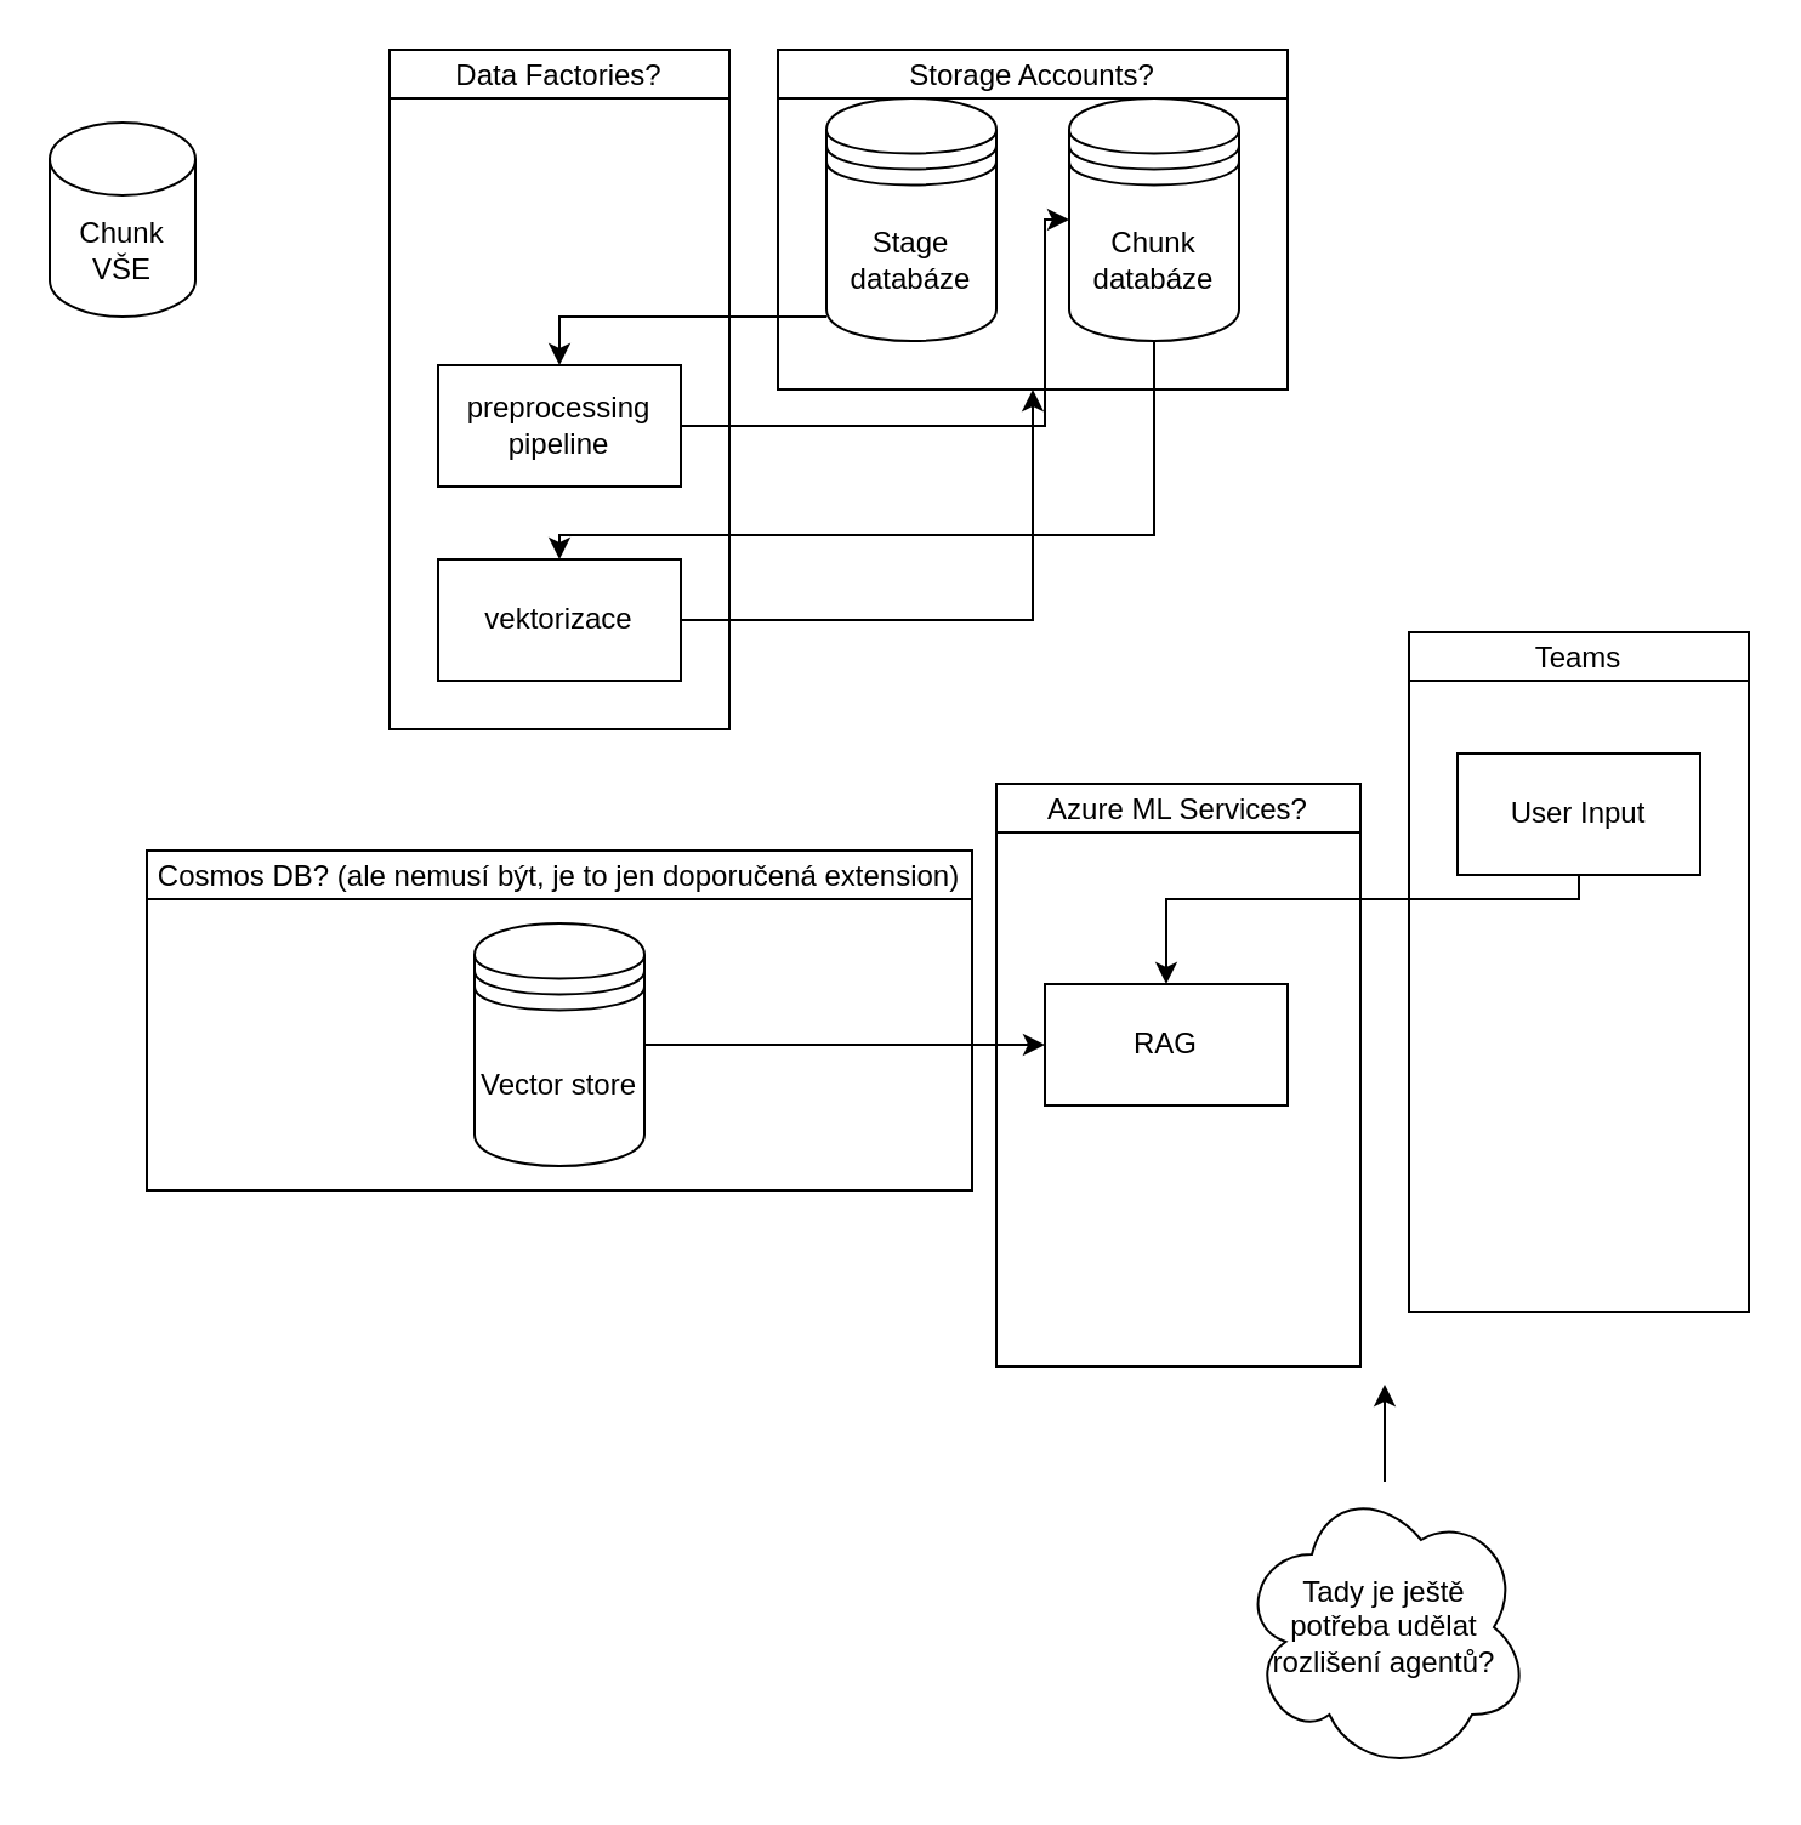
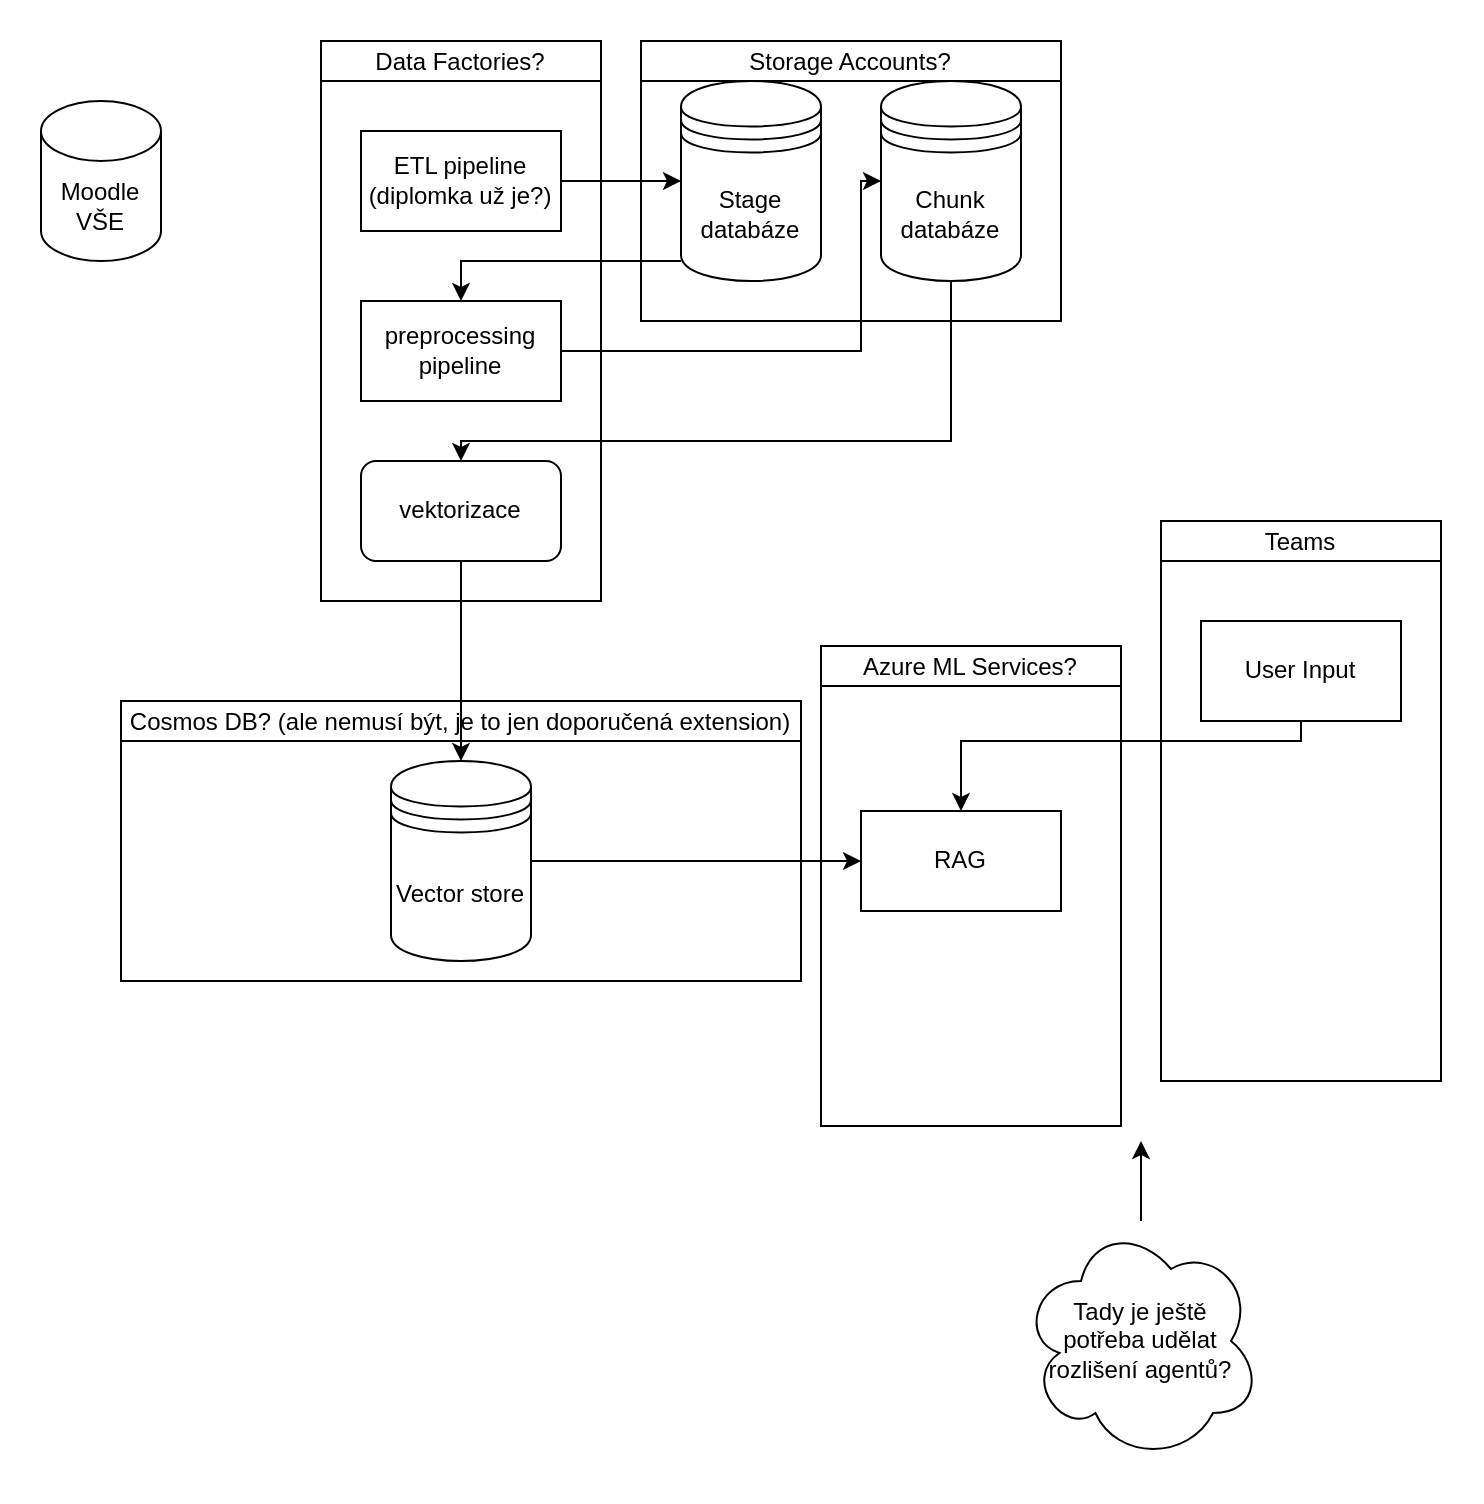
  <mxCell id="0" />
  <mxCell id="1" parent="0" />
  <mxCell id="2" value="Azure ML Services?" style="swimlane;fontStyle=0;childLayout=stackLayout;horizontal=1;startSize=20;fillColor=#ffffff;horizontalStack=0;resizeParent=1;resizeParentMax=0;resizeLast=0;collapsible=0;marginBottom=0;swimlaneFillColor=#ffffff;" vertex="1" parent="1"><mxGeometry x="410" y="322.5" width="150" height="240" as="geometry" /></mxCell>
  <mxCell id="3" value="Teams" style="swimlane;fontStyle=0;childLayout=stackLayout;horizontal=1;startSize=20;fillColor=#ffffff;horizontalStack=0;resizeParent=1;resizeParentMax=0;resizeLast=0;collapsible=0;marginBottom=0;swimlaneFillColor=#ffffff;" vertex="1" parent="1"><mxGeometry x="580" y="260" width="140" height="280" as="geometry" /></mxCell>
  <mxCell id="4" value="Cosmos DB? (ale nemusí být, je to jen doporučená extension)" style="swimlane;fontStyle=0;childLayout=stackLayout;horizontal=1;startSize=20;fillColor=#ffffff;horizontalStack=0;resizeParent=1;resizeParentMax=0;resizeLast=0;collapsible=0;marginBottom=0;swimlaneFillColor=#ffffff;" vertex="1" parent="1"><mxGeometry x="60" y="350" width="340" height="140" as="geometry" /></mxCell>
  <mxCell id="5" value="Storage Accounts?" style="swimlane;fontStyle=0;childLayout=stackLayout;horizontal=1;startSize=20;fillColor=#ffffff;horizontalStack=0;resizeParent=1;resizeParentMax=0;resizeLast=0;collapsible=0;marginBottom=0;swimlaneFillColor=#ffffff;" vertex="1" parent="1"><mxGeometry x="320" y="20" width="210" height="140" as="geometry" /></mxCell>
  <mxCell id="6" value="Data Factories?" style="swimlane;fontStyle=0;childLayout=stackLayout;horizontal=1;startSize=20;fillColor=#ffffff;horizontalStack=0;resizeParent=1;resizeParentMax=0;resizeLast=0;collapsible=0;marginBottom=0;swimlaneFillColor=#ffffff;" vertex="1" parent="1"><mxGeometry x="160" y="20" width="140" height="280" as="geometry" /></mxCell>
- <mxCell id="7" value="Chunk VŠE" style="shape=cylinder3;whiteSpace=wrap;html=1;boundedLbl=1;backgroundOutline=1;size=15;" vertex="1" parent="1"><mxGeometry x="20" y="50" width="60" height="80" as="geometry" /></mxCell>
+ <mxCell id="7" value="Moodle VŠE" style="shape=cylinder3;whiteSpace=wrap;html=1;boundedLbl=1;backgroundOutline=1;size=15;" vertex="1" parent="1"><mxGeometry x="20" y="50" width="60" height="80" as="geometry" /></mxCell>
  <mxCell id="8" style="edgeStyle=orthogonalEdgeStyle;rounded=0;orthogonalLoop=1;jettySize=auto;html=1;" edge="1" parent="1" source="9" target="13"><mxGeometry relative="1" as="geometry"><Array as="points"><mxPoint x="230" y="130" /></Array></mxGeometry></mxCell>
  <mxCell id="9" value="Stage databáze" style="shape=datastore;whiteSpace=wrap;html=1;" vertex="1" parent="1"><mxGeometry x="340" y="40" width="70" height="100" as="geometry" /></mxCell>
+ <mxCell id="10" style="edgeStyle=orthogonalEdgeStyle;rounded=0;orthogonalLoop=1;jettySize=auto;html=1;" edge="1" parent="1" source="11" target="9"><mxGeometry relative="1" as="geometry" /></mxCell>
+ <mxCell id="11" value="ETL pipeline&lt;br&gt;(diplomka už je?)" style="html=1;dashed=0;whiteSpace=wrap;" vertex="1" parent="1"><mxGeometry x="180" y="65" width="100" height="50" as="geometry" /></mxCell>
  <mxCell id="12" style="edgeStyle=orthogonalEdgeStyle;rounded=0;orthogonalLoop=1;jettySize=auto;html=1;entryX=0;entryY=0.5;entryDx=0;entryDy=0;" edge="1" parent="1" source="13" target="15"><mxGeometry relative="1" as="geometry"><Array as="points"><mxPoint x="430" y="175" /><mxPoint x="430" y="90" /></Array></mxGeometry></mxCell>
  <mxCell id="13" value="preprocessing pipeline" style="html=1;dashed=0;whiteSpace=wrap;" vertex="1" parent="1"><mxGeometry x="180" y="150" width="100" height="50" as="geometry" /></mxCell>
  <mxCell id="14" style="edgeStyle=orthogonalEdgeStyle;rounded=0;orthogonalLoop=1;jettySize=auto;html=1;" edge="1" parent="1" source="15" target="17"><mxGeometry relative="1" as="geometry"><Array as="points"><mxPoint x="475" y="220" /><mxPoint x="230" y="220" /></Array></mxGeometry></mxCell>
  <mxCell id="15" value="Chunk databáze" style="shape=datastore;whiteSpace=wrap;html=1;" vertex="1" parent="1"><mxGeometry x="440" y="40" width="70" height="100" as="geometry" /></mxCell>
- <mxCell id="16" style="edgeStyle=orthogonalEdgeStyle;rounded=0;orthogonalLoop=1;jettySize=auto;html=1;" edge="1" parent="1" source="17" target="5"><mxGeometry relative="1" as="geometry" /></mxCell>
- <mxCell id="17" value="vektorizace" style="html=1;dashed=0;whiteSpace=wrap;" vertex="1" parent="1"><mxGeometry x="180" y="230" width="100" height="50" as="geometry" /></mxCell>
+ <mxCell id="16" style="edgeStyle=orthogonalEdgeStyle;rounded=0;orthogonalLoop=1;jettySize=auto;html=1;" edge="1" parent="1" source="17" target="19"><mxGeometry relative="1" as="geometry" /></mxCell>
+ <mxCell id="17" value="vektorizace" style="html=1;dashed=0;whiteSpace=wrap;rounded=1;" vertex="1" parent="1"><mxGeometry x="180" y="230" width="100" height="50" as="geometry" /></mxCell>
  <mxCell id="18" style="edgeStyle=orthogonalEdgeStyle;rounded=0;orthogonalLoop=1;jettySize=auto;html=1;" edge="1" parent="1" source="19" target="20"><mxGeometry relative="1" as="geometry" /></mxCell>
  <mxCell id="19" value="Vector store" style="shape=datastore;whiteSpace=wrap;html=1;" vertex="1" parent="1"><mxGeometry x="195" y="380" width="70" height="100" as="geometry" /></mxCell>
  <mxCell id="20" value="RAG" style="html=1;dashed=0;whiteSpace=wrap;" vertex="1" parent="1"><mxGeometry x="430" y="405" width="100" height="50" as="geometry" /></mxCell>
  <mxCell id="21" style="edgeStyle=orthogonalEdgeStyle;rounded=0;orthogonalLoop=1;jettySize=auto;html=1;entryX=0.5;entryY=0;entryDx=0;entryDy=0;" edge="1" parent="1" source="22" target="20"><mxGeometry relative="1" as="geometry"><Array as="points"><mxPoint x="650" y="370" /><mxPoint x="480" y="370" /></Array></mxGeometry></mxCell>
  <mxCell id="22" value="User Input" style="html=1;dashed=0;whiteSpace=wrap;" vertex="1" parent="1"><mxGeometry x="600" y="310" width="100" height="50" as="geometry" /></mxCell>
  <mxCell id="23" style="edgeStyle=orthogonalEdgeStyle;rounded=0;orthogonalLoop=1;jettySize=auto;html=1;" edge="1" parent="1" source="24"><mxGeometry relative="1" as="geometry"><mxPoint x="570" y="570" as="targetPoint" /></mxGeometry></mxCell>
  <mxCell id="24" value="Tady je ještě&lt;div&gt;potřeba udělat&lt;/div&gt;&lt;div&gt;rozlišení agentů?&lt;/div&gt;" style="shape=cloud;whiteSpace=wrap;html=1;" vertex="1" parent="1"><mxGeometry x="510" y="610" width="120" height="120" as="geometry" /></mxCell>
